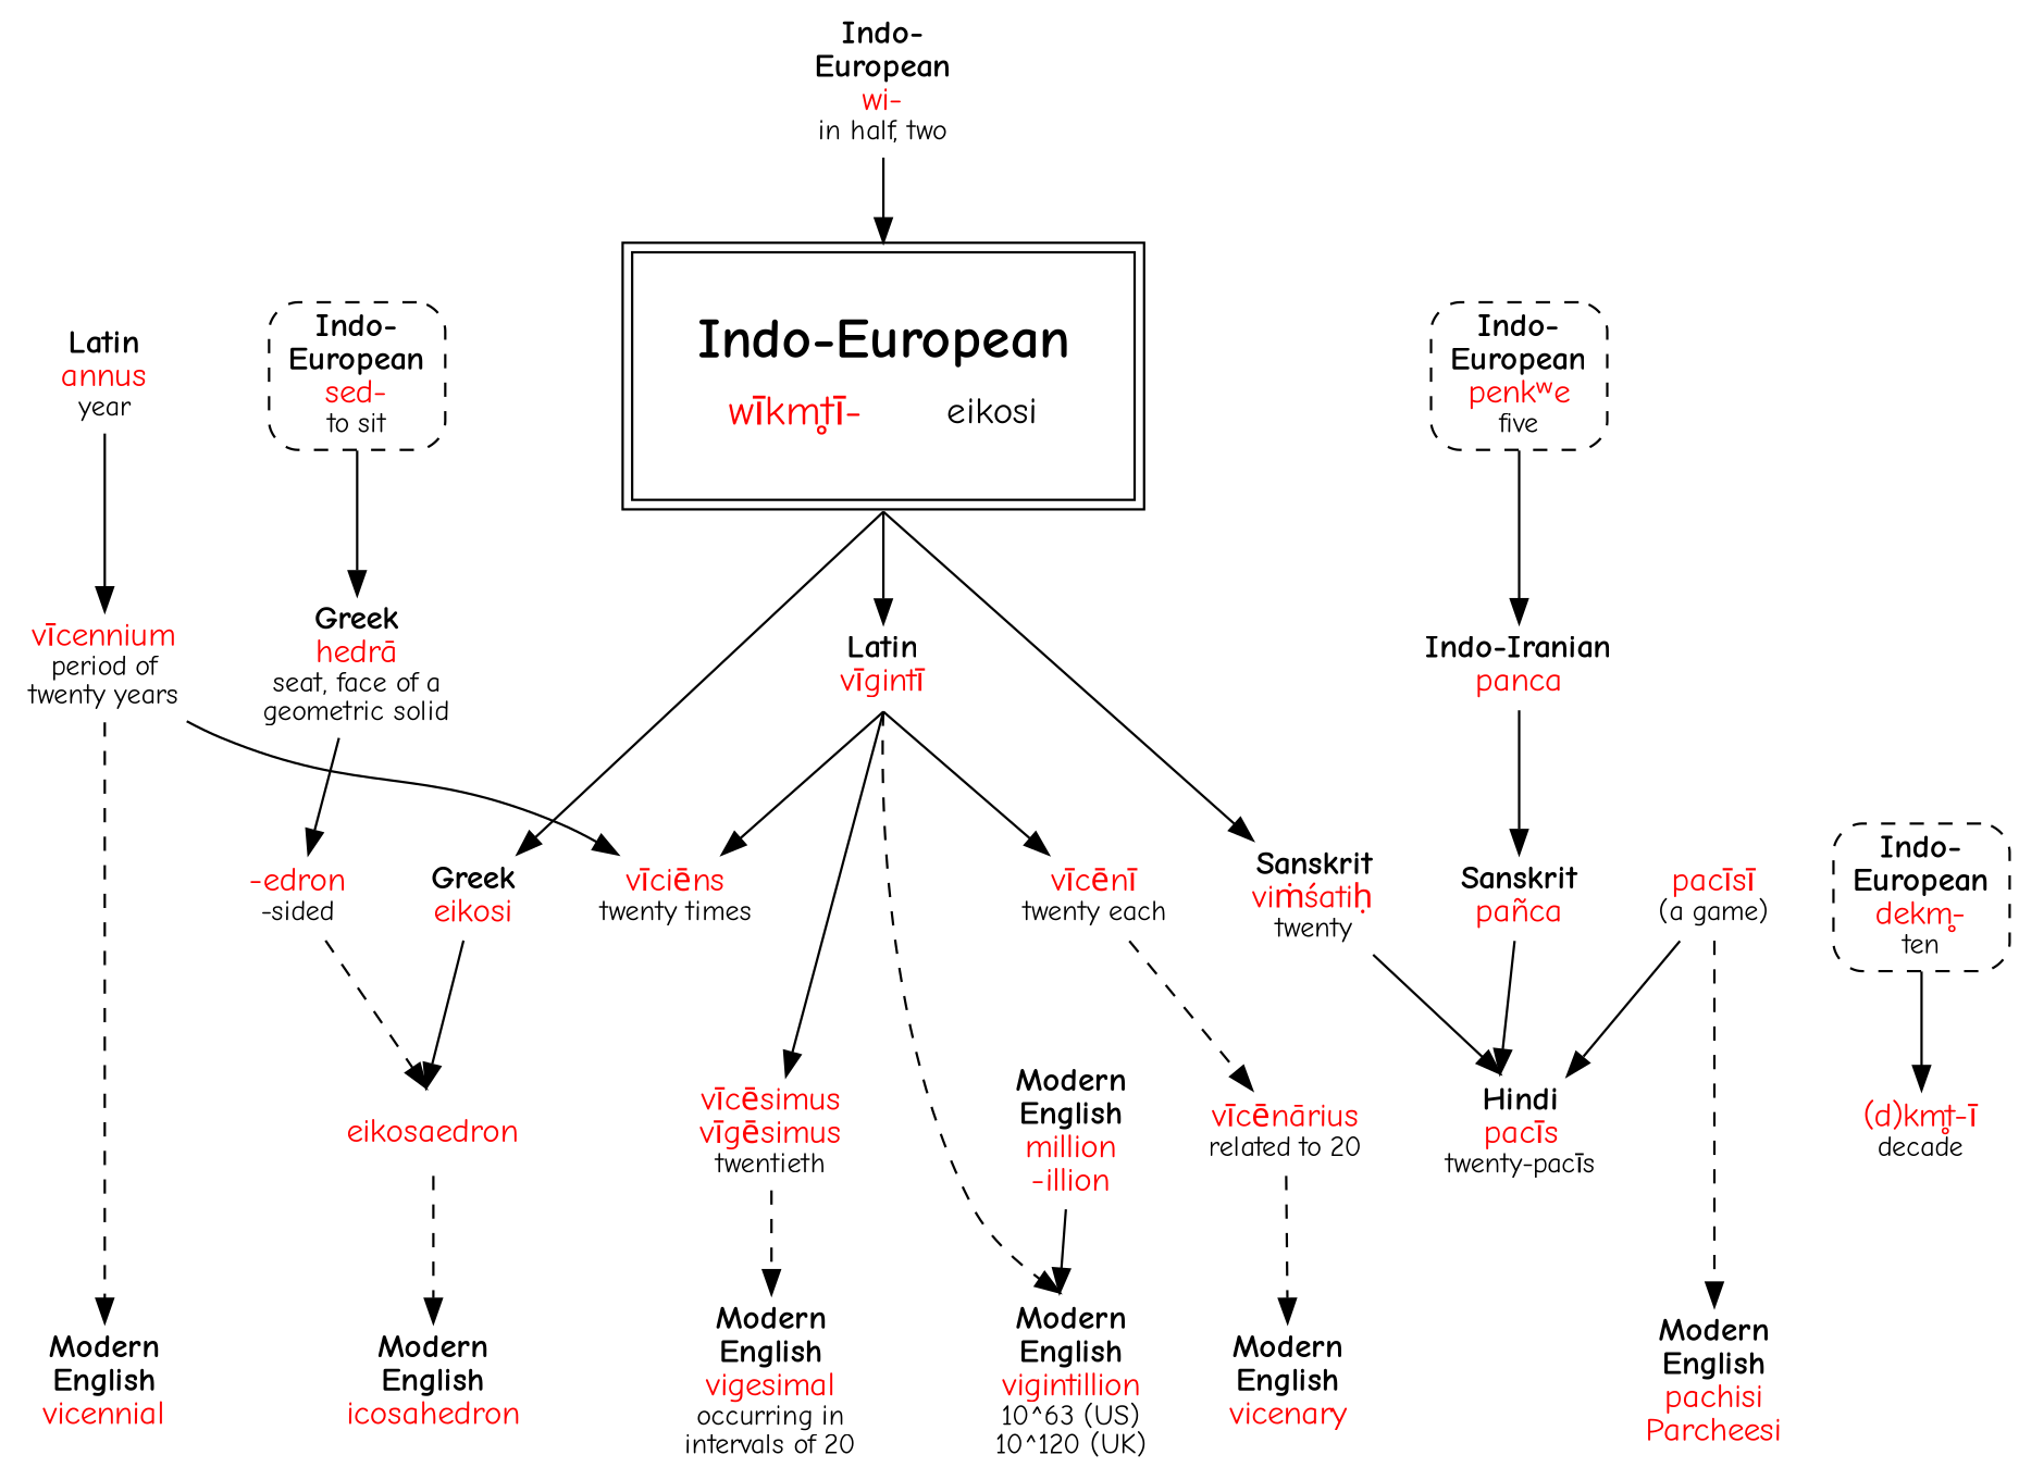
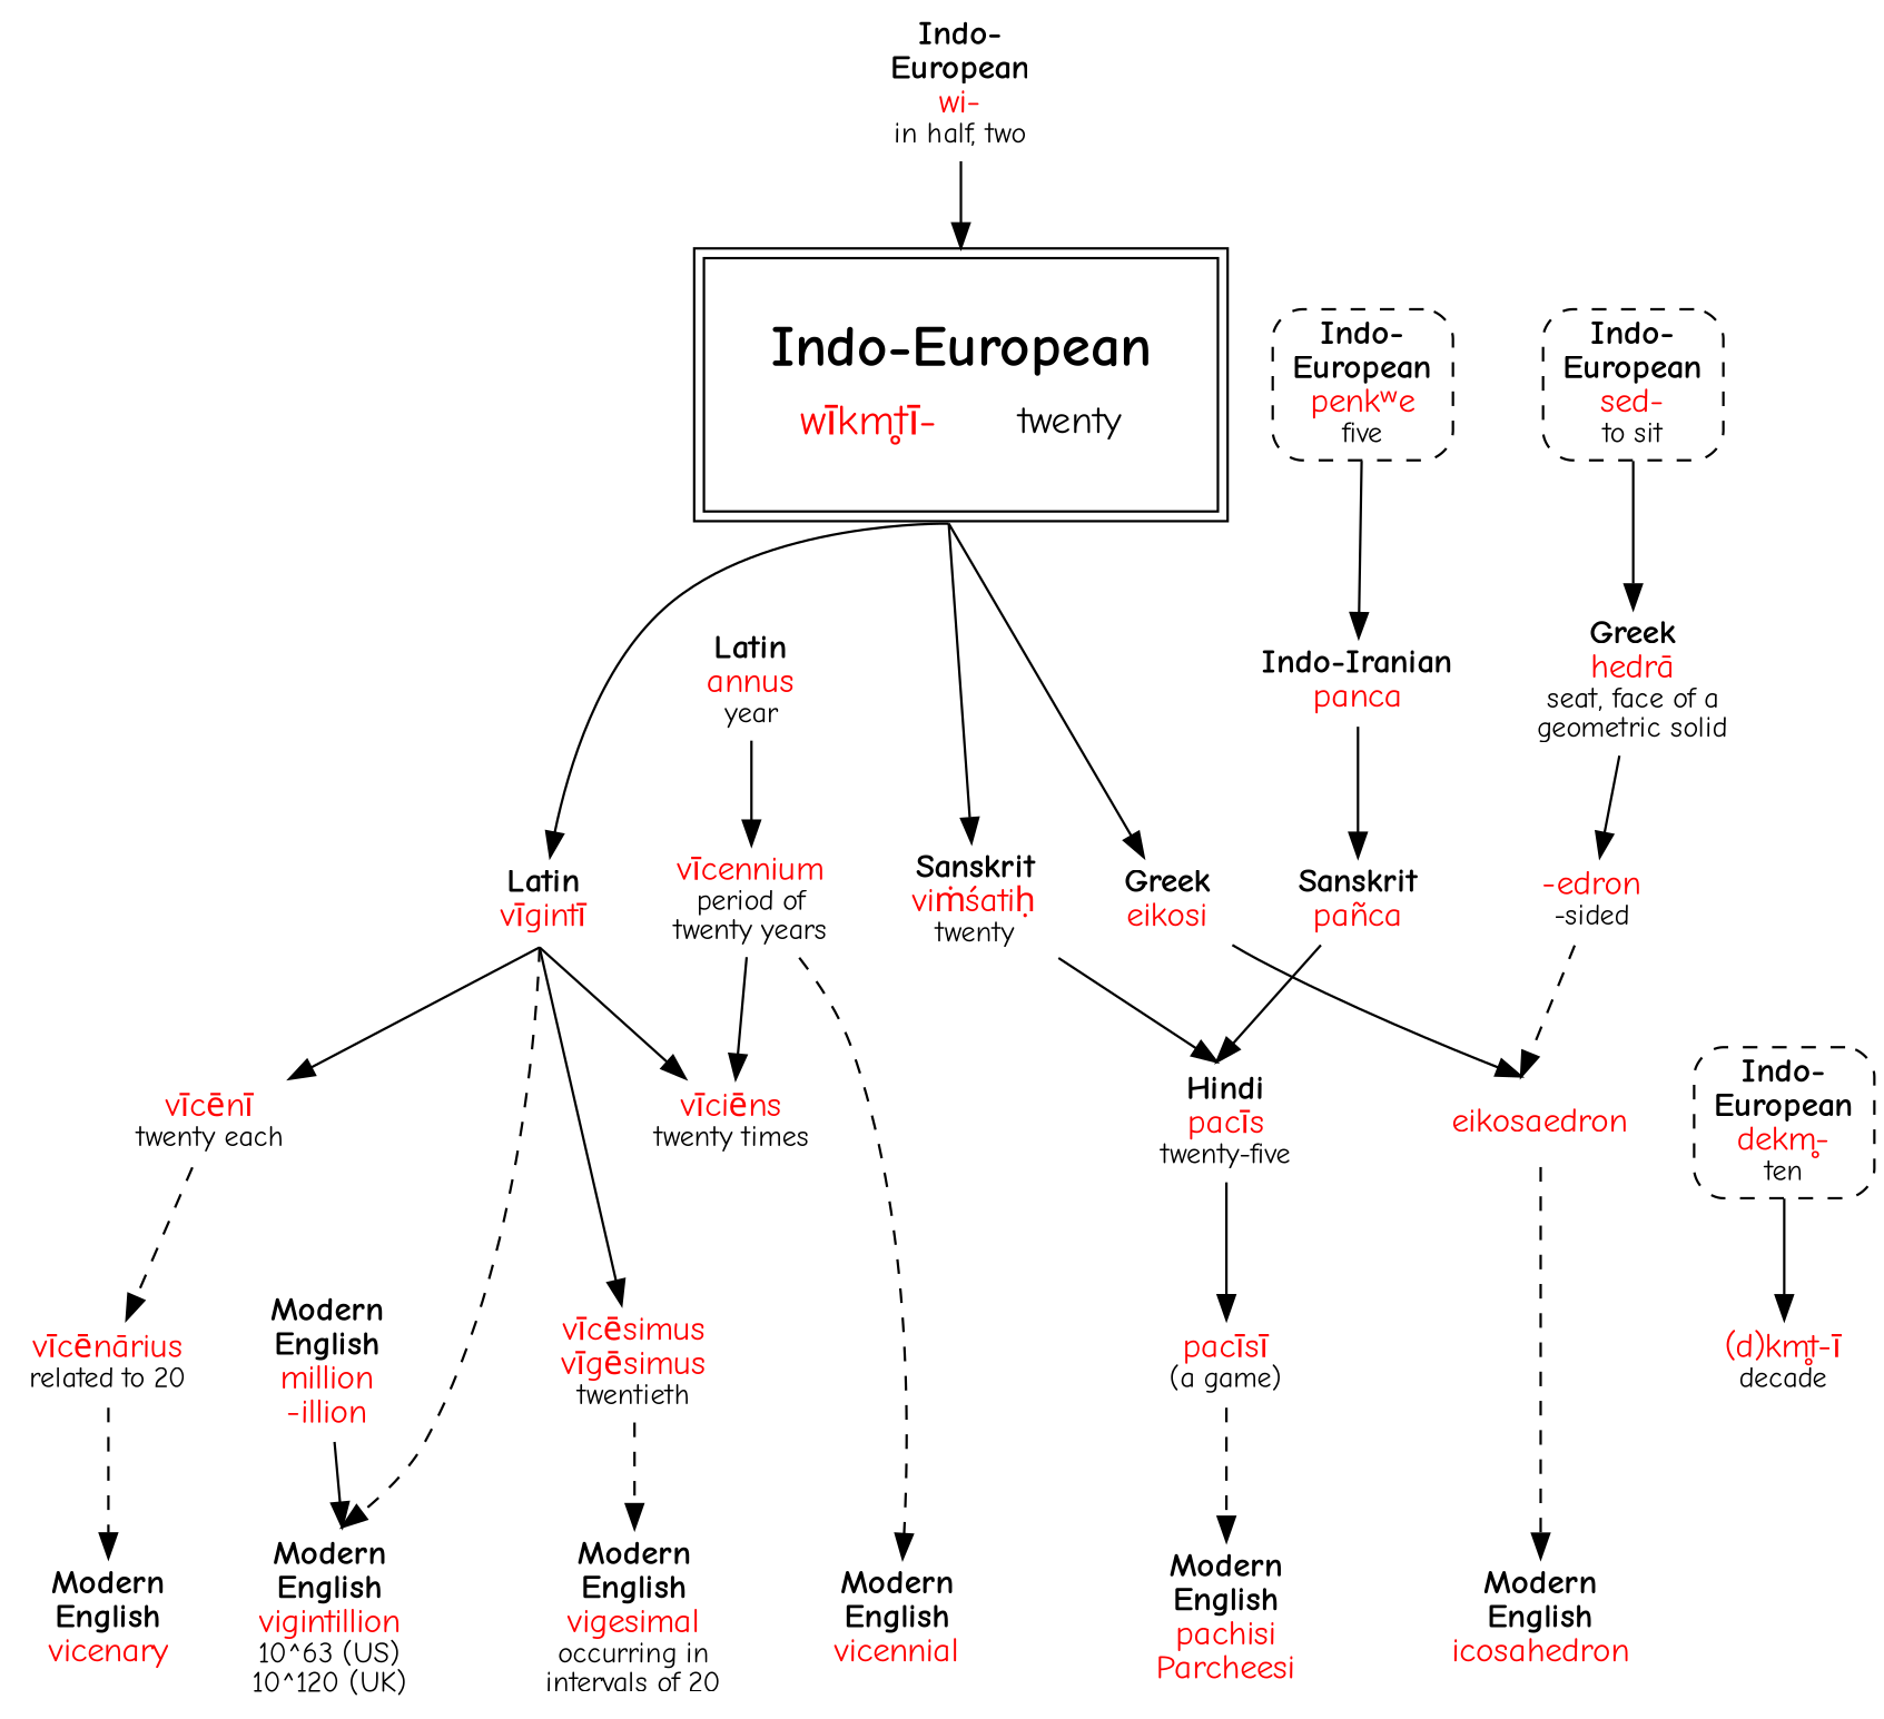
  strict digraph {
    fontname="Comic Neue"
    node [fontname="Comic Neue" shape=none]
    edge [fontname="Comic Neue"]
    n1 [label=<<b>Modern<br/>English</b><br/><font color="red">vicenary</font>>]
    n2 [label=<<b>Modern<br/>English</b><br/><font color="red">vigesimal</font><br/><font point-size="12">occurring in<br/>intervals of 20</font>>]
    n3 [label=<<b>Modern<br/>English</b><br/><font color="red">vicennial</font>>]
    n4 [label=<<b>Modern<br/>English</b><br/><font color="red">vigintillion</font><br/><font point-size="12">10^63 (US)<br/>10^120 (UK)</font>>]
    n5 [label=<<b>Modern<br/>English</b><br/><font color="red">icosahedron</font>>]
    n6 [label=<<b>Modern<br/>English</b><br/><font color="red">pachisi<br/>Parcheesi</font>>]
-   n7 [label=<<table border="0"><tr><td colspan="2"><font point-size="24"><b>Indo-European</b></font></td></tr><tr><td><font point-size="18" color="red">wīkm̥tī-</font></td><td><font point-size="16">eikosi</font></td></tr></table>> margin=.3 peripheries=2 shape=box]
+   n7 [label=<<table border="0"><tr><td colspan="2"><font point-size="24"><b>Indo-European</b></font></td></tr><tr><td><font point-size="18" color="red">wīkm̥tī-</font></td><td><font point-size="16">twenty</font></td></tr></table>> margin=.3 peripheries=2 shape=box]
    n8 [label=<<b>Indo-<br/>European</b><br/><font color="red">sed-</font><br/><font point-size="12">to sit</font>> shape=box style="dashed,rounded"]
    n9 [label=<<b>Indo-<br/>European</b><br/><font color="red">penkʷe</font><br/><font point-size="12">five</font>> shape=box style="dashed,rounded"]
    n10 [label=<<b>Greek</b><br/><font color="red">eikosi</font>>]
    n11 [label=<<font color="red">-edron</font><br/><font point-size="12">-sided</font>>]
    n12 [label=<<b>Sanskrit</b><br/><font color="red">viṁśatiḥ</font><br/><font point-size="12">twenty</font>>]
    n13 [label=<<b>Sanskrit</b><br/><font color="red">pañca</font>>]
    n14 [label=<<b>Latin</b><br/><font color="red">vīgintī</font>>]
    n15 [label=<<b>Greek</b><br/><font color="red">hedrā</font><br/><font point-size="12">seat, face of a<br/>geometric solid</font>>]
    n16 [label=<<b>Indo-Iranian</b><br/><font color="red">panca</font>>]
    n17 [label=<<font color="red">eikosaedron</font>>]
-   n18 [label=<<b>Hindi</b><br/><font color="red">pacīs</font><br/><font point-size="12">twenty-pacīs</font>>]
+   n18 [label=<<b>Hindi</b><br/><font color="red">pacīs</font><br/><font point-size="12">twenty-five</font>>]
    n19 [label=<<b>Indo-<br/>European</b><br/><font color="red">wi-</font><br/><font point-size="12">in half, two</font>>]
    n20 [label=<<b>Indo-<br/>European</b><br/><font color="red">dekm̥-</font><br/><font point-size="12">ten</font>> shape=box style="dashed,rounded"]
    n21 [label=<<font color="red">(d)km̥t-ī</font><br/><font point-size="12">decade</font>>]
    n22 [label=<<font color="red">vīcēnī</font><br/><font point-size="12">twenty each</font>>]
    n23 [label=<<font color="red">vīcēsimus<br/>vīgēsimus</font><br/><font point-size="12">twentieth</font>>]
    n24 [label=<<font color="red">vīciēns</font><br/><font point-size="12">twenty times</font>>]
    n25 [label=<<font color="red">vīcēnārius</font><br/><font point-size="12">related to 20</font>>]
    n26 [label=<<font color="red">vīcennium</font><br/><font point-size="12">period of<br/>twenty years</font>>]
    n27 [label=<<b>Latin</b><br/><font color="red">annus</font><br/><font point-size="12">year</font>>]
    n28 [label=<<b>Modern<br/>English</b><br/><font color="red">million<br/>-illion</font>>]
    n29 [label=<<font color="red">pacīsī</font><br/><font point-size="12">(a game)</font>>]
    subgraph sub_1 {
      rank=sink
      n1
      n2
      n3
      n4
      n5
      n6
    }
    subgraph sub_2 {
      rank=same
      n7
      n8
      n9
    }
    subgraph sub_3 {
      rank=same
      n10
      n11
      n12
      n13
    }
    n7 -> n10 [sametail=1]
    n7 -> n12 [sametail=1]
    n7 -> n14 [sametail=1]
    n8 -> n15
    n9 -> n16
    n10 -> n17 [samehead=1]
    n11 -> n17 [samehead=1 style=dashed]
    n12 -> n18 [samehead=1]
    n13 -> n18 [samehead=1]
    n14 -> n4 [samehead=1 sametail=1 style=dashed]
    n14 -> n22 [sametail=1]
    n14 -> n23 [sametail=1]
    n14 -> n24 [sametail=1]
    n15 -> n11
    n16 -> n13
    n17 -> n5 [style=dashed]
-   n29 -> n18
+   n18 -> n29
    n19 -> n7 [samehead=1]
    n20 -> n21
    n22 -> n25 [style=dashed]
    n23 -> n2 [style=dashed]
    n25 -> n1 [style=dashed]
    n26 -> n3 [style=dashed]
    n26 -> n24 [samehead=1]
    n27 -> n26 [samehead=1]
    n28 -> n4 [samehead=1 weight=2]
    n29 -> n6 [style=dashed]
  }
